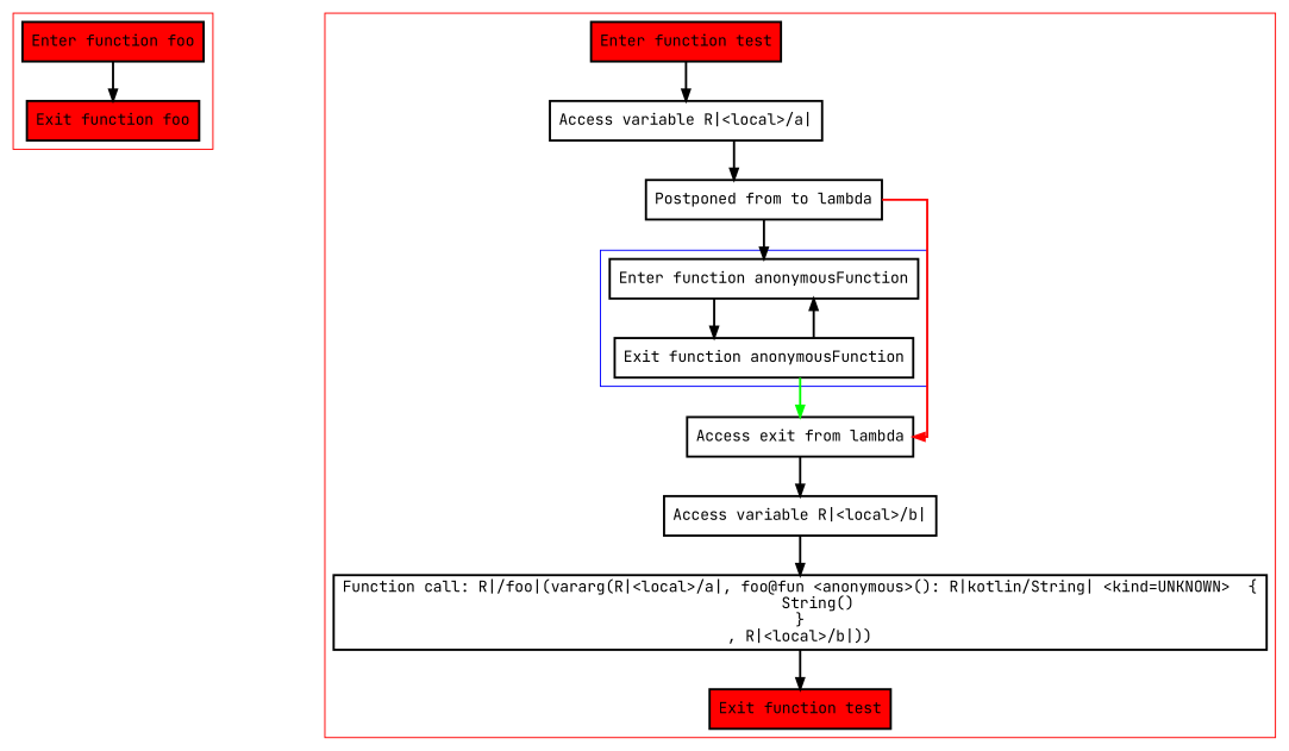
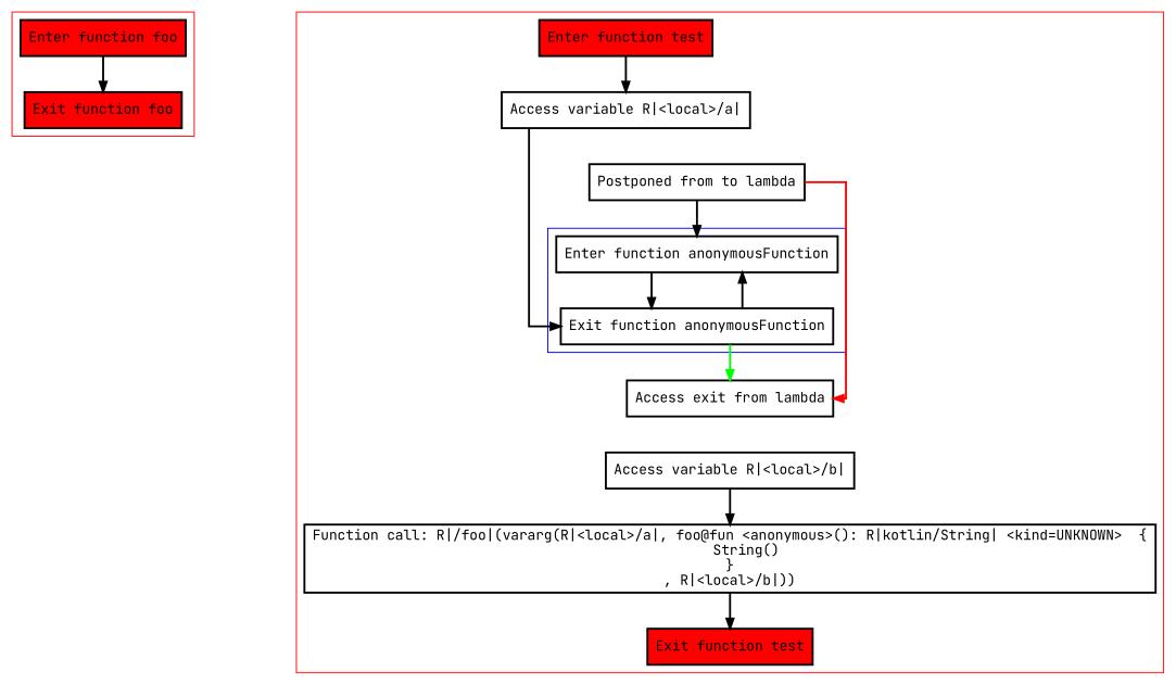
  digraph {
    fontname="JetBrains Mono"
    nodesep=3
    splines=ortho
    node [fontname="JetBrains Mono" penwidth=2 shape=box]
    edge [fontname="JetBrains Mono" penwidth=2]
    n1 [fillcolor=red label="Enter function foo" style=filled]
    n2 [fillcolor=red label="Exit function foo" style=filled]
    n3 [label="Enter function anonymousFunction"]
    n4 [label="Exit function anonymousFunction"]
    n5 [fillcolor=red label="Enter function test" style=filled]
    n6 [label="Access variable R|<local>/a|"]
    n7 [label="Postponed from to lambda"]
    n8 [label="Access exit from lambda"]
    n9 [label="Access variable R|<local>/b|"]
    n10 [label="Function call: R|/foo|(vararg(R|<local>/a|, foo@fun <anonymous>(): R|kotlin/String| <kind=UNKNOWN>  {\n    String()\n}\n, R|<local>/b|))"]
    n11 [fillcolor=red label="Exit function test" style=filled]
    subgraph cluster_1 {
      color=red
      n1
      n2
    }
    subgraph cluster_2 {
      color=red
      n5
      n6
      n7
      n8
      n9
      n10
      n11
      subgraph cluster_3 {
        color=blue
        n3
        n4
      }
    }
    n1 -> n2
    n3 -> n4
    n4 -> n3
    n4 -> n8 [color=green]
    n5 -> n6
-   n6 -> n7
+   n6 -> n4
    n7 -> n3
    n7 -> n8 [color=red]
-   n8 -> n9
    n9 -> n10
    n10 -> n11
  }
